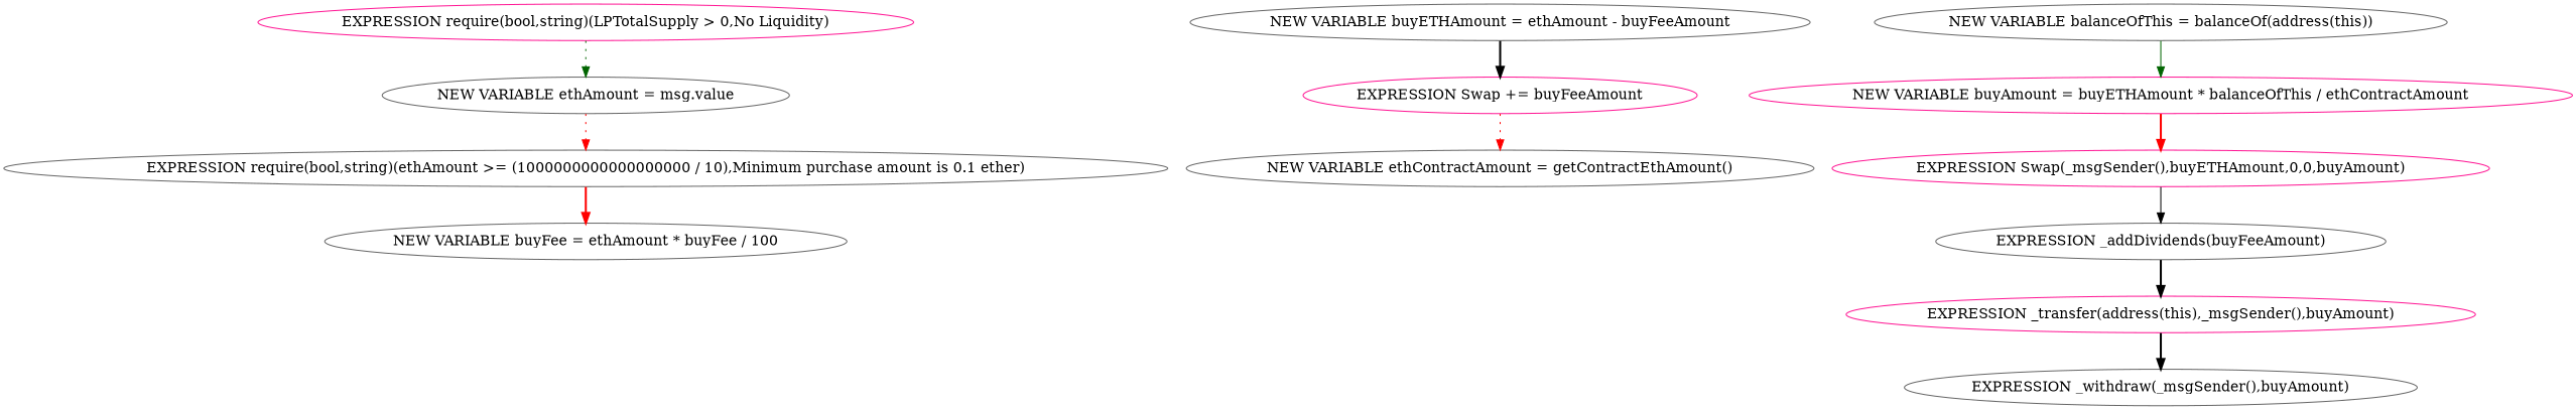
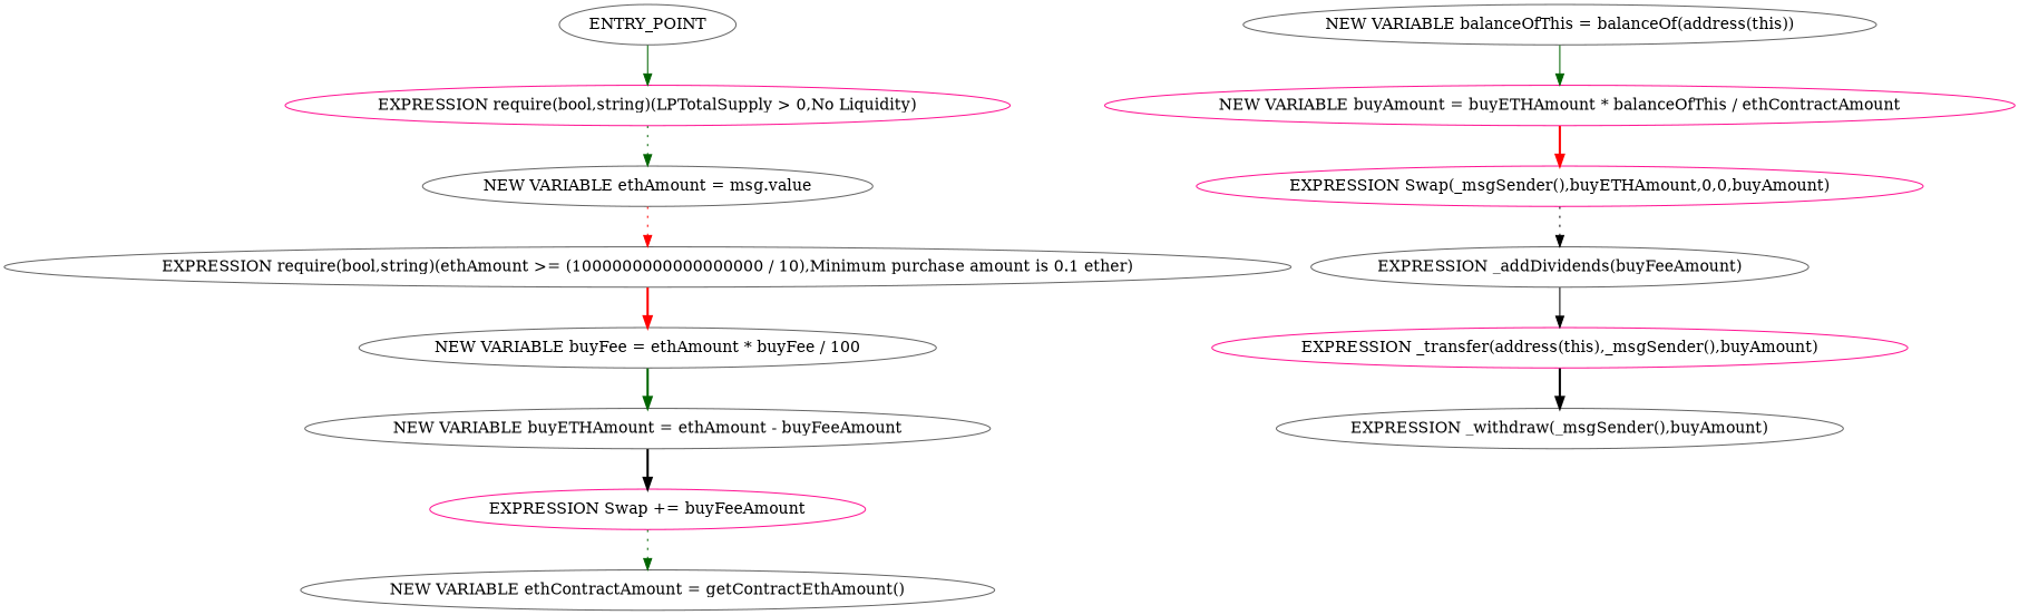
  digraph {
    node [color=gray40]
    edge [color=darkgreen style=bold]
+   n1 [label=ENTRY_POINT]
    n2 [color=deeppink label="EXPRESSION require(bool,string)(LPTotalSupply > 0,No Liquidity)"]
    n3 [label="NEW VARIABLE ethAmount = msg.value"]
    n4 [label="EXPRESSION require(bool,string)(ethAmount >= (1000000000000000000 / 10),Minimum purchase amount is 0.1 ether)"]
    n5 [label="NEW VARIABLE buyFee = ethAmount * buyFee / 100"]
    n6 [label="NEW VARIABLE buyETHAmount = ethAmount - buyFeeAmount"]
    n7 [color=deeppink label="EXPRESSION Swap += buyFeeAmount"]
    n8 [label="NEW VARIABLE ethContractAmount = getContractEthAmount()"]
    n9 [label="NEW VARIABLE balanceOfThis = balanceOf(address(this))"]
    n10 [color=deeppink label="NEW VARIABLE buyAmount = buyETHAmount * balanceOfThis / ethContractAmount"]
    n11 [color=deeppink label="EXPRESSION Swap(_msgSender(),buyETHAmount,0,0,buyAmount)"]
    n12 [label="EXPRESSION _addDividends(buyFeeAmount)"]
    n13 [color=deeppink label="EXPRESSION _transfer(address(this),_msgSender(),buyAmount)"]
    n14 [label="EXPRESSION _withdraw(_msgSender(),buyAmount)"]
+   n1 -> n2 [style=solid]
    n2 -> n3 [style=dotted]
    n3 -> n4 [color=red style=dotted]
    n4 -> n5 [color=red]
+   n5 -> n6
    n6 -> n7 [color=black]
-   n7 -> n8 [color=red style=dotted]
+   n7 -> n8 [style=dotted]
    n9 -> n10 [style=solid]
    n10 -> n11 [color=red]
-   n11 -> n12 [color=black style=solid]
-   n12 -> n13 [color=black]
+   n11 -> n12 [color=black style=dotted]
+   n12 -> n13 [color=black style=solid]
    n13 -> n14 [color=black]
  }
